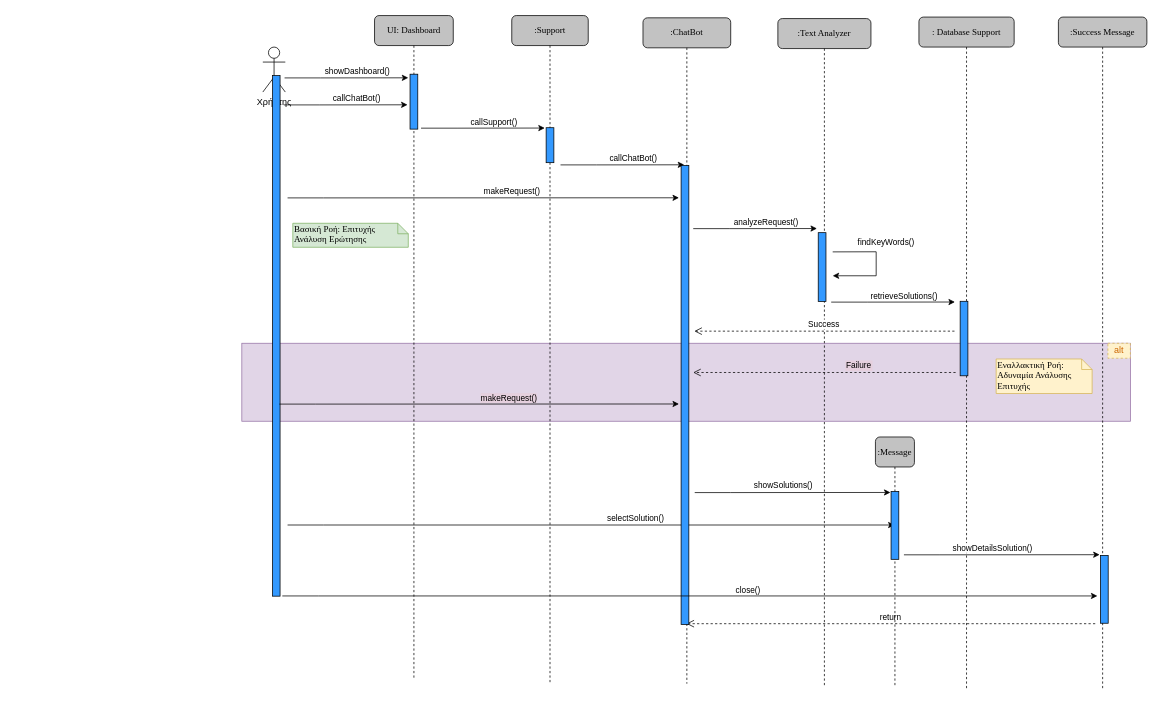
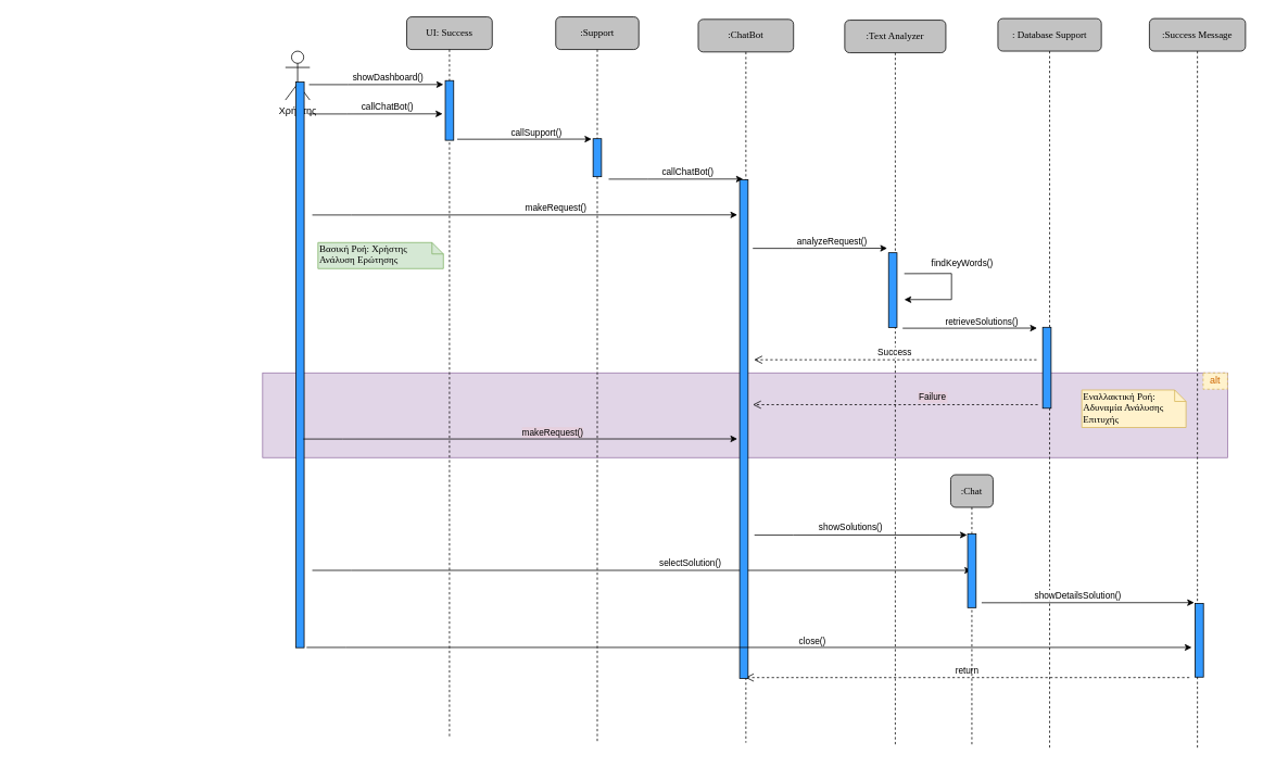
  <mxCell id="0" />
  <mxCell id="1" parent="0" />
  <mxCell id="2" value="" style="rounded=0;whiteSpace=wrap;html=1;fillColor=#e1d5e7;shadow=0;strokeColor=#9673a6;" parent="1" vertex="1"><mxGeometry x="322" y="457" width="1185" height="104" as="geometry" /></mxCell>
  <mxCell id="3" value=":Support" style="shape=umlLifeline;perimeter=lifelinePerimeter;whiteSpace=wrap;html=1;container=1;collapsible=0;recursiveResize=0;outlineConnect=0;rounded=1;shadow=0;comic=0;labelBackgroundColor=none;strokeWidth=1;fontFamily=Verdana;fontSize=12;align=center;fillColor=#C2C2C2;" parent="1" vertex="1"><mxGeometry x="682" y="20" width="102" height="891" as="geometry" /></mxCell>
  <mxCell id="4" value="" style="rounded=0;whiteSpace=wrap;html=1;rotation=90;fillColor=#3399FF;" parent="3" vertex="1"><mxGeometry x="27.69" y="167.69" width="46.62" height="10.33" as="geometry" /></mxCell>
  <mxCell id="5" value="Χρήστης" style="shape=umlActor;verticalLabelPosition=bottom;verticalAlign=top;html=1;outlineConnect=0;fillColor=#FFFFFF;" parent="1" vertex="1"><mxGeometry x="350" y="62" width="30" height="60" as="geometry" /></mxCell>
  <mxCell id="6" value="" style="rounded=0;whiteSpace=wrap;html=1;rotation=90;fillColor=#3399FF;" parent="1" vertex="1"><mxGeometry x="20.87" y="442.18" width="694.25" height="10" as="geometry" /></mxCell>
- <mxCell id="7" value="UI: Dashboard" style="shape=umlLifeline;perimeter=lifelinePerimeter;whiteSpace=wrap;html=1;container=1;collapsible=0;recursiveResize=0;outlineConnect=0;rounded=1;shadow=0;comic=0;labelBackgroundColor=none;strokeWidth=1;fontFamily=Verdana;fontSize=12;align=center;fillColor=#C2C2C2;" parent="1" vertex="1"><mxGeometry x="499" y="20" width="105" height="886" as="geometry" /></mxCell>
+ <mxCell id="7" value="UI: Success" style="shape=umlLifeline;perimeter=lifelinePerimeter;whiteSpace=wrap;html=1;container=1;collapsible=0;recursiveResize=0;outlineConnect=0;rounded=1;shadow=0;comic=0;labelBackgroundColor=none;strokeWidth=1;fontFamily=Verdana;fontSize=12;align=center;fillColor=#C2C2C2;" parent="1" vertex="1"><mxGeometry x="499" y="20" width="105" height="886" as="geometry" /></mxCell>
  <mxCell id="8" value="" style="rounded=0;whiteSpace=wrap;html=1;rotation=90;fillColor=#3399FF;" parent="7" vertex="1"><mxGeometry x="15.88" y="109.65" width="73.24" height="10.33" as="geometry" /></mxCell>
  <mxCell id="9" value="" style="endArrow=classic;html=1;rounded=0;" parent="7" target="41" edge="1"><mxGeometry width="50" height="50" relative="1" as="geometry"><mxPoint x="-116.0" y="679.4" as="sourcePoint" /><mxPoint x="406" y="679.25" as="targetPoint" /><Array as="points"><mxPoint x="-68" y="679.4" /></Array></mxGeometry></mxCell>
  <mxCell id="10" value="selectSolution()" style="edgeLabel;html=1;align=center;verticalAlign=middle;resizable=0;points=[];" parent="9" vertex="1" connectable="0"><mxGeometry x="0.136" y="2" relative="1" as="geometry"><mxPoint x="3" y="-7" as="offset" /></mxGeometry></mxCell>
  <mxCell id="11" value=": Database Support" style="shape=umlLifeline;perimeter=lifelinePerimeter;whiteSpace=wrap;html=1;container=1;collapsible=0;recursiveResize=0;outlineConnect=0;rounded=1;shadow=0;comic=0;labelBackgroundColor=none;strokeWidth=1;fontFamily=Verdana;fontSize=12;align=center;fillColor=#C2C2C2;" parent="1" vertex="1"><mxGeometry x="1225" y="22" width="127" height="896" as="geometry" /></mxCell>
  <mxCell id="12" value="" style="endArrow=classic;html=1;rounded=0;" parent="11" edge="1"><mxGeometry width="50" height="50" relative="1" as="geometry"><mxPoint x="-117.0" y="380.15" as="sourcePoint" /><mxPoint x="48" y="380" as="targetPoint" /><Array as="points"><mxPoint x="-69" y="380.15" /></Array></mxGeometry></mxCell>
  <mxCell id="13" value="retrieveSolutions()" style="edgeLabel;html=1;align=center;verticalAlign=middle;resizable=0;points=[];" parent="12" vertex="1" connectable="0"><mxGeometry x="0.136" y="2" relative="1" as="geometry"><mxPoint x="3" y="-7" as="offset" /></mxGeometry></mxCell>
  <mxCell id="14" value="" style="rounded=0;whiteSpace=wrap;html=1;rotation=90;fillColor=#3399FF;" parent="11" vertex="1"><mxGeometry x="10.44" y="423.55" width="99.37" height="10.33" as="geometry" /></mxCell>
  <mxCell id="15" value="return" style="html=1;verticalAlign=bottom;endArrow=open;dashed=1;endSize=8;rounded=0;" parent="11" target="16" edge="1"><mxGeometry relative="1" as="geometry"><mxPoint x="235.13" y="809" as="sourcePoint" /><mxPoint x="-114.87" y="809" as="targetPoint" /></mxGeometry></mxCell>
  <mxCell id="16" value=":ChatBot" style="shape=umlLifeline;perimeter=lifelinePerimeter;whiteSpace=wrap;html=1;container=1;collapsible=0;recursiveResize=0;outlineConnect=0;rounded=1;shadow=0;comic=0;labelBackgroundColor=none;strokeWidth=1;fontFamily=Verdana;fontSize=12;align=center;fillColor=#C2C2C2;" parent="1" vertex="1"><mxGeometry x="857" y="23" width="117" height="888" as="geometry" /></mxCell>
  <mxCell id="17" value="" style="endArrow=classic;html=1;rounded=0;" parent="16" edge="1"><mxGeometry width="50" height="50" relative="1" as="geometry"><mxPoint x="-110.0" y="196.15" as="sourcePoint" /><mxPoint x="55" y="196" as="targetPoint" /><Array as="points"><mxPoint x="-62" y="196.15" /></Array></mxGeometry></mxCell>
  <mxCell id="18" value="callChatBot()" style="edgeLabel;html=1;align=center;verticalAlign=middle;resizable=0;points=[];" parent="17" vertex="1" connectable="0"><mxGeometry x="0.136" y="2" relative="1" as="geometry"><mxPoint x="3" y="-7" as="offset" /></mxGeometry></mxCell>
  <mxCell id="19" value="" style="rounded=0;whiteSpace=wrap;html=1;rotation=90;fillColor=#3399FF;" parent="16" vertex="1"><mxGeometry x="-250.08" y="497.78" width="612.17" height="10.33" as="geometry" /></mxCell>
  <mxCell id="20" value=":Text Analyzer" style="shape=umlLifeline;perimeter=lifelinePerimeter;whiteSpace=wrap;html=1;container=1;collapsible=0;recursiveResize=0;outlineConnect=0;rounded=1;shadow=0;comic=0;labelBackgroundColor=none;strokeWidth=1;fontFamily=Verdana;fontSize=12;align=center;fillColor=#C2C2C2;" parent="1" vertex="1"><mxGeometry x="1036.87" y="24" width="124.13" height="889" as="geometry" /></mxCell>
  <mxCell id="21" value="" style="rounded=0;whiteSpace=wrap;html=1;rotation=90;fillColor=#3399FF;" parent="20" vertex="1"><mxGeometry x="13.15" y="326.19" width="91.68" height="10.33" as="geometry" /></mxCell>
  <mxCell id="22" value="Success" style="html=1;verticalAlign=bottom;endArrow=open;dashed=1;endSize=8;rounded=0;" parent="20" edge="1"><mxGeometry relative="1" as="geometry"><mxPoint x="235.57" y="416.85" as="sourcePoint" /><mxPoint x="-111.43" y="416.85" as="targetPoint" /></mxGeometry></mxCell>
  <mxCell id="23" value=":Success Message" style="shape=umlLifeline;perimeter=lifelinePerimeter;whiteSpace=wrap;html=1;container=1;collapsible=0;recursiveResize=0;outlineConnect=0;rounded=1;shadow=0;comic=0;labelBackgroundColor=none;strokeWidth=1;fontFamily=Verdana;fontSize=12;align=center;fillColor=#C2C2C2;" parent="1" vertex="1"><mxGeometry x="1411" y="22" width="118" height="897" as="geometry" /></mxCell>
  <mxCell id="24" value="" style="endArrow=classic;html=1;rounded=0;" parent="23" edge="1"><mxGeometry width="50" height="50" relative="1" as="geometry"><mxPoint x="-206" y="717.15" as="sourcePoint" /><mxPoint x="55" y="717" as="targetPoint" /><Array as="points"><mxPoint x="-158" y="717.15" /></Array></mxGeometry></mxCell>
  <mxCell id="25" value="showDetailsSolution()" style="edgeLabel;html=1;align=center;verticalAlign=middle;resizable=0;points=[];" parent="24" vertex="1" connectable="0"><mxGeometry x="0.136" y="2" relative="1" as="geometry"><mxPoint x="-30" y="-8" as="offset" /></mxGeometry></mxCell>
  <mxCell id="26" value="" style="rounded=0;whiteSpace=wrap;html=1;rotation=90;fillColor=#3399FF;" parent="23" vertex="1"><mxGeometry x="16" y="758" width="90.5" height="10.33" as="geometry" /></mxCell>
  <mxCell id="27" value="&lt;font color=&quot;#cc6600&quot;&gt;alt&lt;/font&gt;" style="rounded=0;whiteSpace=wrap;html=1;shadow=0;fillColor=#fff2cc;strokeColor=#d6b656;dashed=1;" parent="23" vertex="1"><mxGeometry x="66" y="435" width="30" height="20" as="geometry" /></mxCell>
  <mxCell id="28" value="" style="endArrow=classic;html=1;rounded=0;" parent="1" edge="1"><mxGeometry width="50" height="50" relative="1" as="geometry"><mxPoint x="379" y="103.15" as="sourcePoint" /><mxPoint x="544" y="103" as="targetPoint" /><Array as="points"><mxPoint x="427" y="103.15" /></Array></mxGeometry></mxCell>
  <mxCell id="29" value="showDashboard()" style="edgeLabel;html=1;align=center;verticalAlign=middle;resizable=0;points=[];" parent="28" vertex="1" connectable="0"><mxGeometry x="0.136" y="2" relative="1" as="geometry"><mxPoint x="3" y="-7" as="offset" /></mxGeometry></mxCell>
  <mxCell id="30" value="" style="endArrow=classic;html=1;rounded=0;" parent="1" edge="1"><mxGeometry width="50" height="50" relative="1" as="geometry"><mxPoint x="378" y="139.15" as="sourcePoint" /><mxPoint x="543" y="139" as="targetPoint" /><Array as="points"><mxPoint x="426" y="139.15" /></Array></mxGeometry></mxCell>
  <mxCell id="31" value="callChatBot()" style="edgeLabel;html=1;align=center;verticalAlign=middle;resizable=0;points=[];" parent="30" vertex="1" connectable="0"><mxGeometry x="0.136" y="2" relative="1" as="geometry"><mxPoint x="3" y="-7" as="offset" /></mxGeometry></mxCell>
  <mxCell id="32" value="" style="endArrow=classic;html=1;rounded=0;" parent="1" edge="1"><mxGeometry width="50" height="50" relative="1" as="geometry"><mxPoint x="561" y="170.15" as="sourcePoint" /><mxPoint x="726" y="170" as="targetPoint" /><Array as="points"><mxPoint x="609" y="170.15" /></Array></mxGeometry></mxCell>
  <mxCell id="33" value="callSupport()" style="edgeLabel;html=1;align=center;verticalAlign=middle;resizable=0;points=[];" parent="32" vertex="1" connectable="0"><mxGeometry x="0.136" y="2" relative="1" as="geometry"><mxPoint x="3" y="-7" as="offset" /></mxGeometry></mxCell>
  <mxCell id="34" value="" style="endArrow=classic;html=1;rounded=0;" parent="1" edge="1"><mxGeometry width="50" height="50" relative="1" as="geometry"><mxPoint x="383" y="263.15" as="sourcePoint" /><mxPoint x="905" y="263" as="targetPoint" /><Array as="points"><mxPoint x="431" y="263.15" /></Array></mxGeometry></mxCell>
  <mxCell id="35" value="makeRequest()" style="edgeLabel;html=1;align=center;verticalAlign=middle;resizable=0;points=[];" parent="34" vertex="1" connectable="0"><mxGeometry x="0.136" y="2" relative="1" as="geometry"><mxPoint x="3" y="-7" as="offset" /></mxGeometry></mxCell>
  <mxCell id="36" value="" style="endArrow=classic;html=1;rounded=0;" parent="1" edge="1"><mxGeometry width="50" height="50" relative="1" as="geometry"><mxPoint x="924" y="304.15" as="sourcePoint" /><mxPoint x="1089" y="304" as="targetPoint" /><Array as="points"><mxPoint x="972" y="304.15" /></Array></mxGeometry></mxCell>
  <mxCell id="37" value="analyzeRequest()" style="edgeLabel;html=1;align=center;verticalAlign=middle;resizable=0;points=[];" parent="36" vertex="1" connectable="0"><mxGeometry x="0.136" y="2" relative="1" as="geometry"><mxPoint x="3" y="-7" as="offset" /></mxGeometry></mxCell>
  <mxCell id="38" value="" style="endArrow=classic;html=1;rounded=0;" parent="1" edge="1"><mxGeometry width="50" height="50" relative="1" as="geometry"><mxPoint x="1110" y="335.15" as="sourcePoint" /><mxPoint x="1110" y="367" as="targetPoint" /><Array as="points"><mxPoint x="1168" y="335" /><mxPoint x="1168" y="367" /></Array></mxGeometry></mxCell>
  <mxCell id="39" value="findKeyWords()" style="edgeLabel;html=1;align=center;verticalAlign=middle;resizable=0;points=[];" parent="38" vertex="1" connectable="0"><mxGeometry x="0.136" y="2" relative="1" as="geometry"><mxPoint x="10" y="-38" as="offset" /></mxGeometry></mxCell>
  <mxCell id="40" value="Failure" style="verticalAlign=bottom;endArrow=open;dashed=1;endSize=8;rounded=0;labelBackgroundColor=#E6D0DE;" parent="1" edge="1"><mxGeometry x="-0.263" y="-1" relative="1" as="geometry"><mxPoint x="1273.94" y="496" as="sourcePoint" /><mxPoint x="923.94" y="496" as="targetPoint" /><mxPoint as="offset" /></mxGeometry></mxCell>
- <mxCell id="41" value=":Message" style="shape=umlLifeline;perimeter=lifelinePerimeter;whiteSpace=wrap;html=1;container=1;collapsible=0;recursiveResize=0;outlineConnect=0;rounded=1;shadow=0;comic=0;labelBackgroundColor=none;strokeWidth=1;fontFamily=Verdana;fontSize=12;align=center;fillColor=#C2C2C2;" parent="1" vertex="1"><mxGeometry x="1167" y="582" width="52" height="331" as="geometry" /></mxCell>
+ <mxCell id="41" value=":Chat" style="shape=umlLifeline;perimeter=lifelinePerimeter;whiteSpace=wrap;html=1;container=1;collapsible=0;recursiveResize=0;outlineConnect=0;rounded=1;shadow=0;comic=0;labelBackgroundColor=none;strokeWidth=1;fontFamily=Verdana;fontSize=12;align=center;fillColor=#C2C2C2;" parent="1" vertex="1"><mxGeometry x="1167" y="582" width="52" height="331" as="geometry" /></mxCell>
  <mxCell id="42" value="" style="rounded=0;whiteSpace=wrap;html=1;rotation=90;fillColor=#3399FF;" parent="41" vertex="1"><mxGeometry x="-19.25" y="112.75" width="90.5" height="10.33" as="geometry" /></mxCell>
  <mxCell id="43" value="" style="endArrow=classic;html=1;rounded=0;" parent="1" edge="1"><mxGeometry width="50" height="50" relative="1" as="geometry"><mxPoint x="926" y="656.15" as="sourcePoint" /><mxPoint x="1187" y="656" as="targetPoint" /><Array as="points"><mxPoint x="974" y="656.15" /></Array></mxGeometry></mxCell>
  <mxCell id="44" value="showSolutions()" style="edgeLabel;html=1;align=center;verticalAlign=middle;resizable=0;points=[];" parent="43" vertex="1" connectable="0"><mxGeometry x="0.136" y="2" relative="1" as="geometry"><mxPoint x="-30" y="-8" as="offset" /></mxGeometry></mxCell>
  <mxCell id="45" value="" style="endArrow=classic;html=1;rounded=0;" parent="1" edge="1"><mxGeometry width="50" height="50" relative="1" as="geometry"><mxPoint x="376" y="794" as="sourcePoint" /><mxPoint x="1463" y="794" as="targetPoint" /><Array as="points"><mxPoint x="424" y="794" /></Array></mxGeometry></mxCell>
  <mxCell id="46" value="close()" style="edgeLabel;html=1;align=center;verticalAlign=middle;resizable=0;points=[];" parent="45" vertex="1" connectable="0"><mxGeometry x="0.136" y="2" relative="1" as="geometry"><mxPoint x="3" y="-7" as="offset" /></mxGeometry></mxCell>
  <mxCell id="47" value="" style="endArrow=classic;html=1;rounded=0;" parent="1" edge="1"><mxGeometry width="50" height="50" relative="1" as="geometry"><mxPoint x="372" y="538.15" as="sourcePoint" /><mxPoint x="905" y="538" as="targetPoint" /><Array as="points"><mxPoint x="420" y="538.15" /></Array></mxGeometry></mxCell>
  <mxCell id="48" value="makeRequest()" style="edgeLabel;html=1;align=center;verticalAlign=middle;resizable=0;points=[];labelBackgroundColor=#E6D0DE;" parent="47" vertex="1" connectable="0"><mxGeometry x="0.136" y="2" relative="1" as="geometry"><mxPoint x="3" y="-7" as="offset" /></mxGeometry></mxCell>
- <mxCell id="49" value="Βασική Ροή: Επιτυχής Ανάλυση Ερώτησης" style="shape=note;whiteSpace=wrap;html=1;size=14;verticalAlign=top;align=left;spacingTop=-6;rounded=0;shadow=0;comic=0;labelBackgroundColor=none;strokeWidth=1;fontFamily=Verdana;fontSize=12;fillColor=#d5e8d4;strokeColor=#82b366;" parent="1" vertex="1"><mxGeometry x="390" y="297" width="154" height="32" as="geometry" /></mxCell>
+ <mxCell id="49" value="Βασική Ροή: Χρήστης Ανάλυση Ερώτησης" style="shape=note;whiteSpace=wrap;html=1;size=14;verticalAlign=top;align=left;spacingTop=-6;rounded=0;shadow=0;comic=0;labelBackgroundColor=none;strokeWidth=1;fontFamily=Verdana;fontSize=12;fillColor=#d5e8d4;strokeColor=#82b366;" parent="1" vertex="1"><mxGeometry x="390" y="297" width="154" height="32" as="geometry" /></mxCell>
  <mxCell id="50" value="Εναλλακτική Ροή: Αδυναμία Ανάλυσης Επιτυχής" style="shape=note;whiteSpace=wrap;html=1;size=14;verticalAlign=top;align=left;spacingTop=-6;rounded=0;shadow=0;comic=0;labelBackgroundColor=none;strokeWidth=1;fontFamily=Verdana;fontSize=12;fillColor=#fff2cc;strokeColor=#d6b656;" parent="1" vertex="1"><mxGeometry x="1328" y="478" width="128" height="46" as="geometry" /></mxCell>
